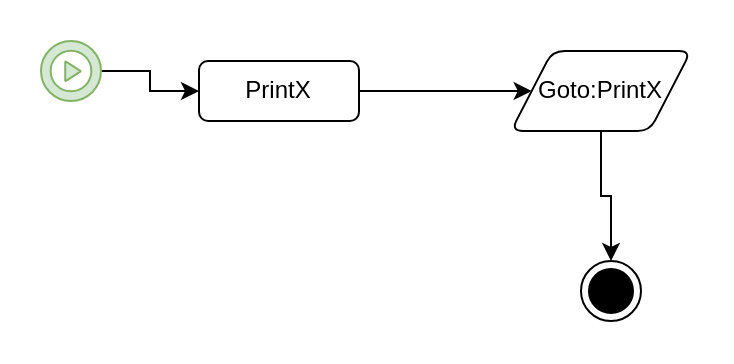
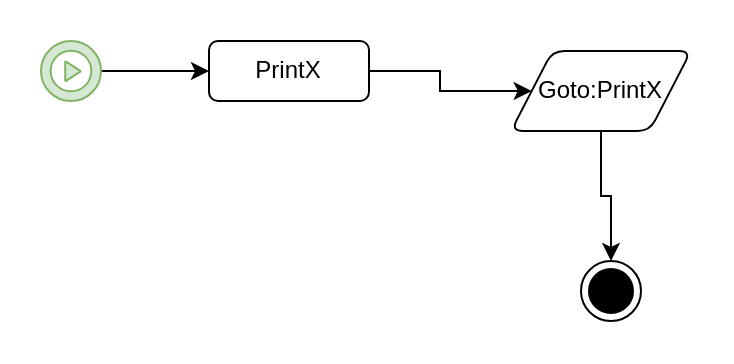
  <mxCell id="0" />
  <mxCell id="1" parent="0" />
  <mxCell id="2" value="" style="ellipse;html=1;shape=endState;fillColor=strokeColor;" parent="1" vertex="1"><mxGeometry x="290" y="130" width="30" height="30" as="geometry" /></mxCell>
  <mxCell id="3" style="edgeStyle=orthogonalEdgeStyle;rounded=0;orthogonalLoop=1;jettySize=auto;html=1;" edge="1" parent="1" source="4" target="8"><mxGeometry relative="1" as="geometry" /></mxCell>
  <mxCell id="4" value="" style="sketch=0;html=1;aspect=fixed;strokeColor=#82b366;shadow=0;fillColor=#d5e8d4;verticalAlign=top;labelPosition=center;verticalLabelPosition=bottom;shape=mxgraph.gcp2.play_start" parent="1" vertex="1"><mxGeometry x="20" y="20" width="30" height="30" as="geometry" /></mxCell>
  <mxCell id="5" style="edgeStyle=orthogonalEdgeStyle;rounded=0;orthogonalLoop=1;jettySize=auto;html=1;" edge="1" parent="1" source="6" target="2"><mxGeometry relative="1" as="geometry" /></mxCell>
  <mxCell id="6" value="Goto:PrintX" style="shape=parallelogram;html=1;strokeWidth=1;perimeter=parallelogramPerimeter;whiteSpace=wrap;rounded=1;arcSize=12;size=0.23;" vertex="1" parent="1"><mxGeometry x="255" y="25" width="90" height="40" as="geometry" /></mxCell>
  <mxCell id="7" style="edgeStyle=orthogonalEdgeStyle;rounded=0;orthogonalLoop=1;jettySize=auto;html=1;" edge="1" parent="1" source="8" target="6"><mxGeometry relative="1" as="geometry" /></mxCell>
- <mxCell id="8" value="PrintX" style="rounded=1;whiteSpace=wrap;html=1;" vertex="1" parent="1"><mxGeometry x="99" y="30" width="80" height="30" as="geometry" /></mxCell>
+ <mxCell id="8" value="PrintX" style="rounded=1;whiteSpace=wrap;html=1;" vertex="1" parent="1"><mxGeometry x="104" y="20" width="80" height="30" as="geometry" /></mxCell>
